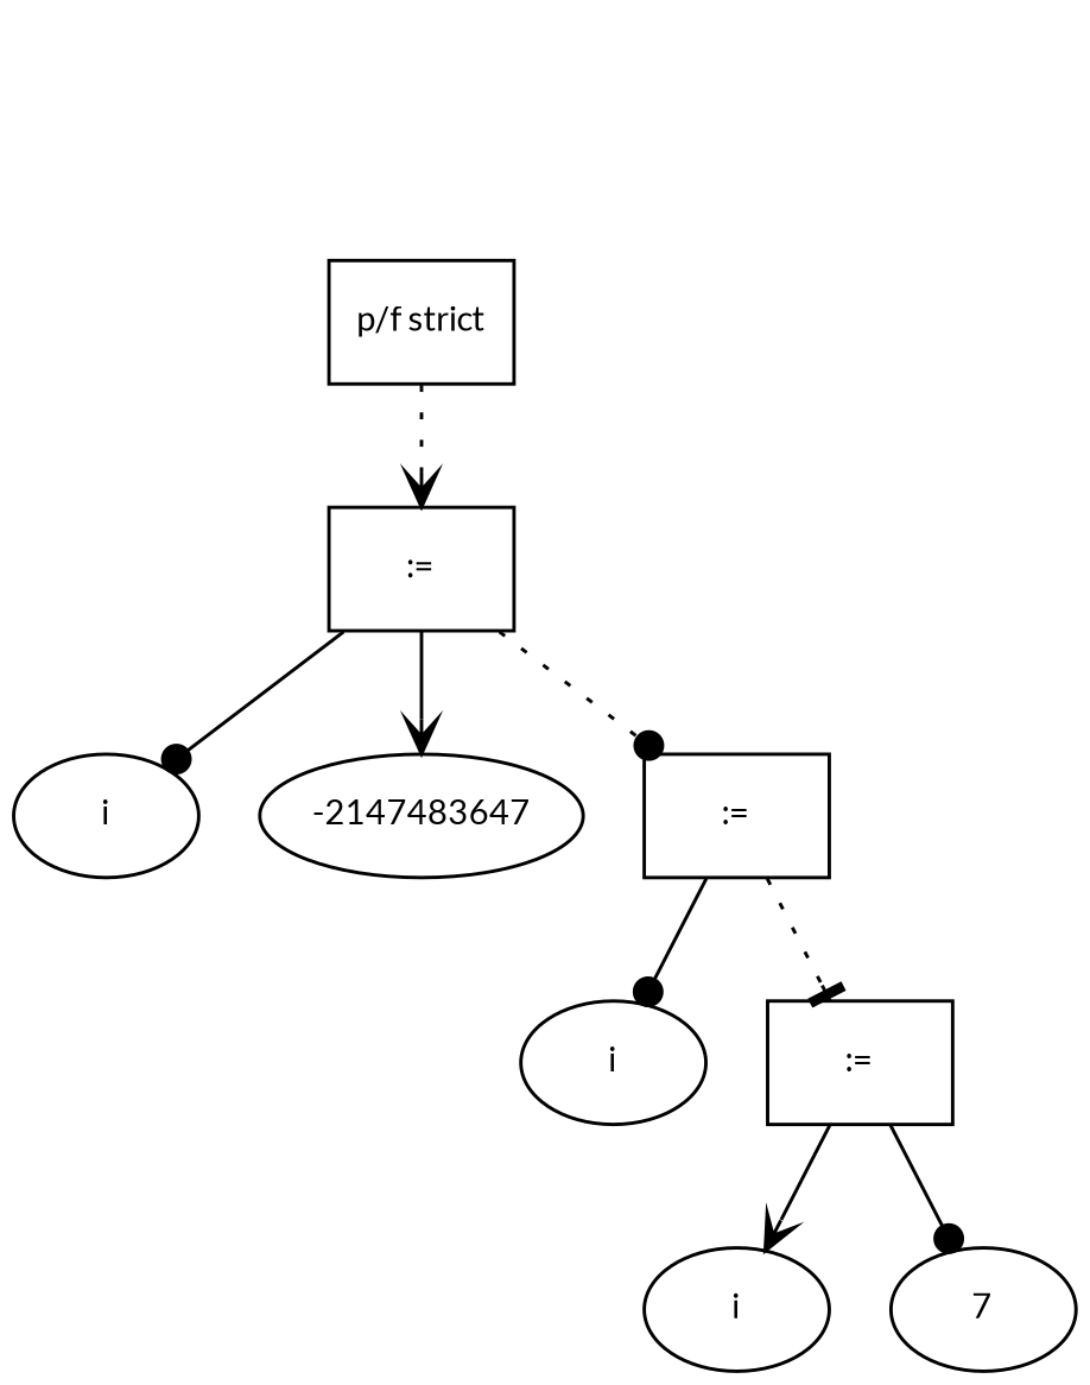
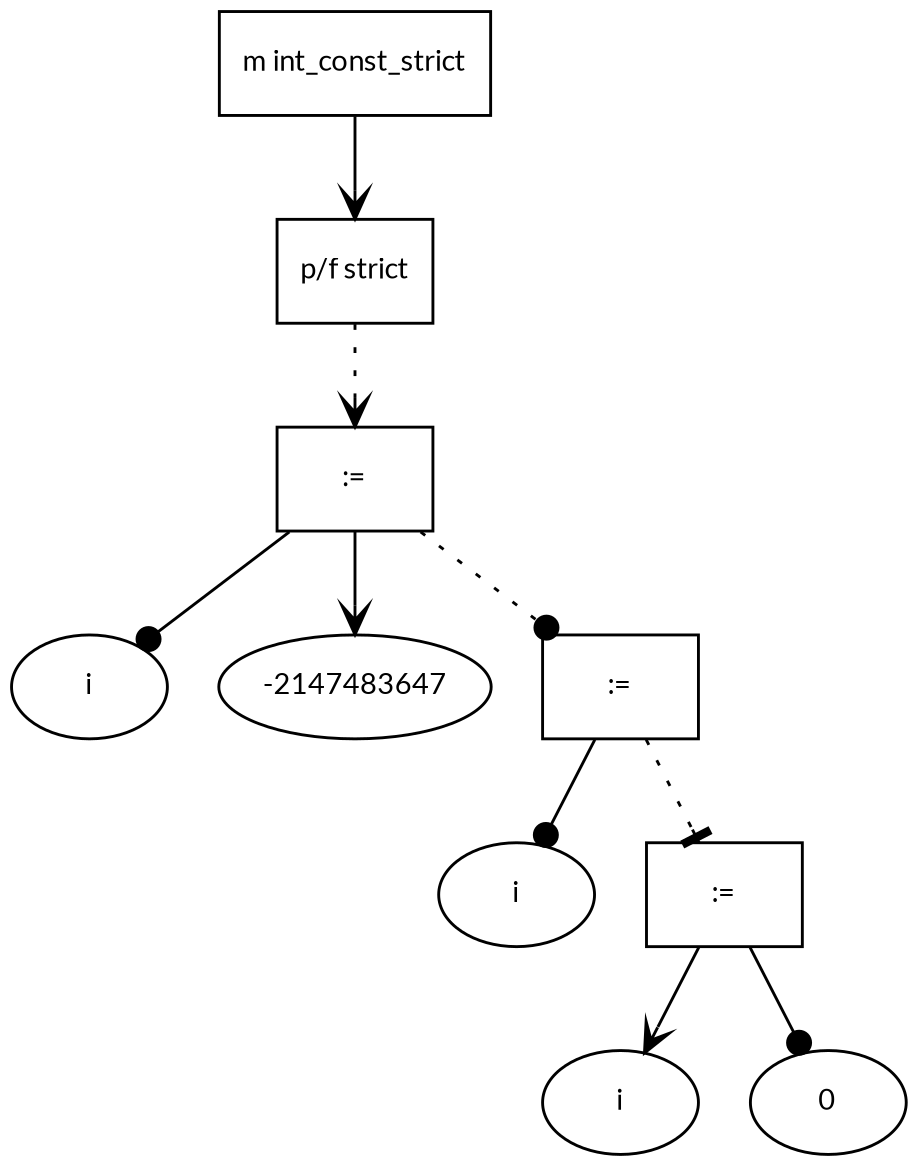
  digraph {
    fontname=Lato
    fontsize=10
    node [fontname=Lato fontsize=10 shape=box]
    edge [arrowhead=vee fontname=Lato fontsize=10]
+   n1 [label="m int_const_strict"]
    n2 [label="p/f strict"]
    n3 [label=":="]
    n4 [label=i shape=ellipse]
    n5 [label=-2147483647 shape=ellipse]
    n6 [label=":="]
    n7 [label=i shape=ellipse]
    n8 [label=":="]
    n9 [label=i shape=ellipse]
-   n10 [label=7 shape=ellipse]
+   n10 [label=0 shape=ellipse]
+   n1 -> n2
    n2 -> n3 [style=dotted]
    n3 -> n4 [arrowhead=dot]
    n3 -> n5
    n3 -> n6 [arrowhead=dot style=dotted]
    n6 -> n7 [arrowhead=dot]
    n6 -> n8 [arrowhead=tee style=dotted]
    n8 -> n9
    n8 -> n10 [arrowhead=dot]
  }
